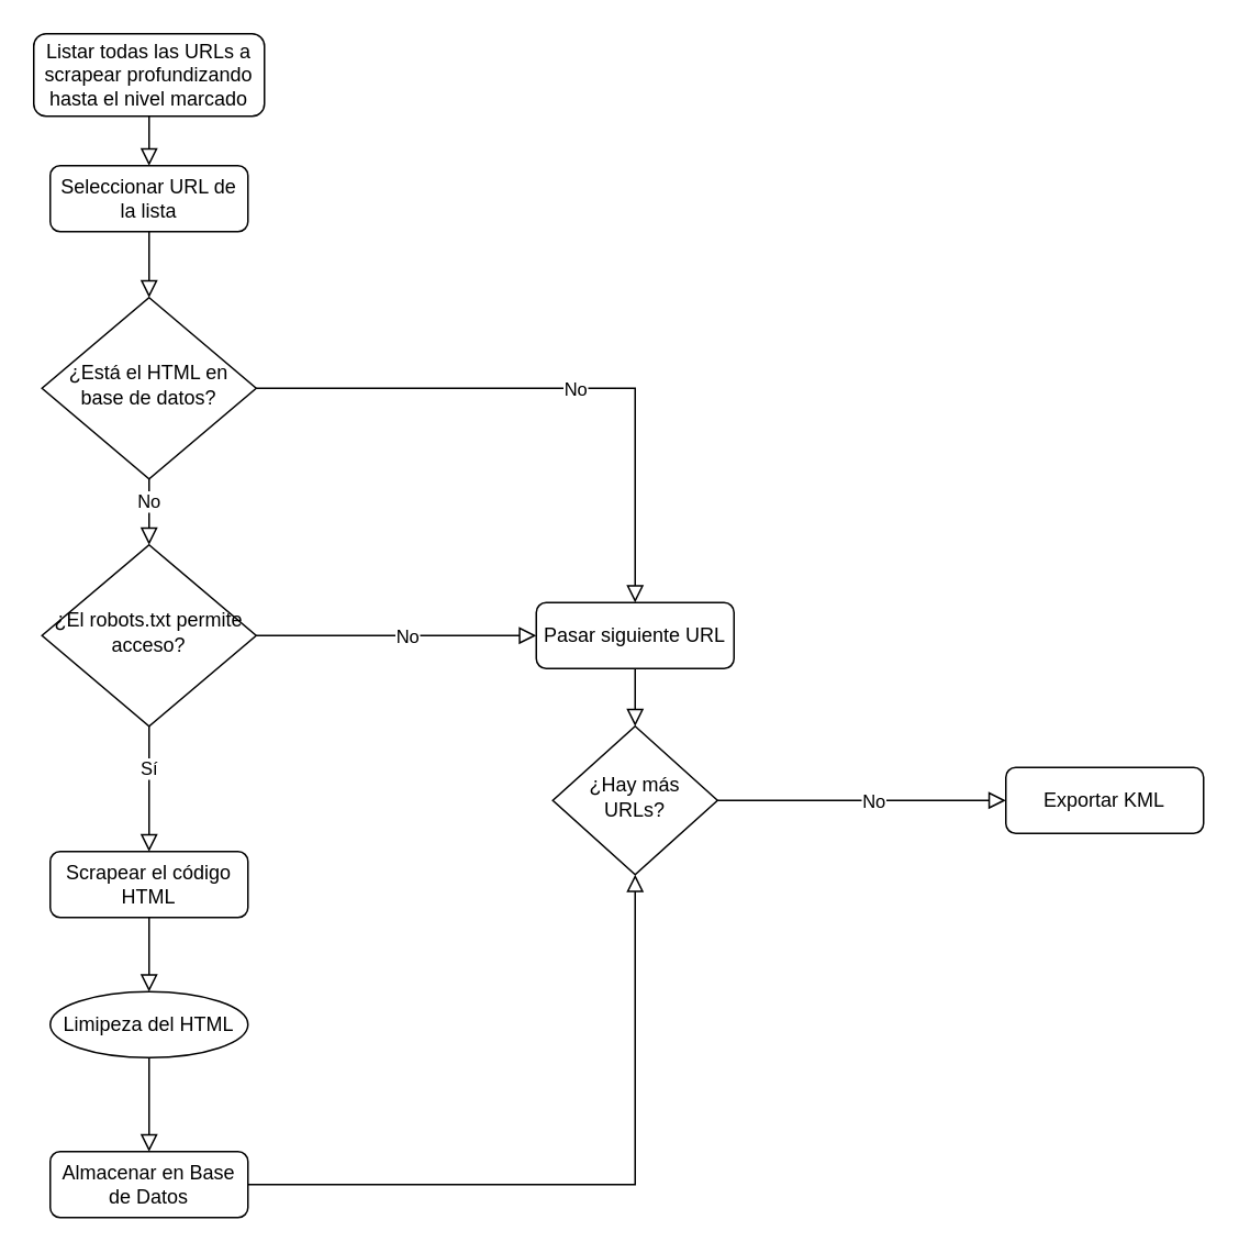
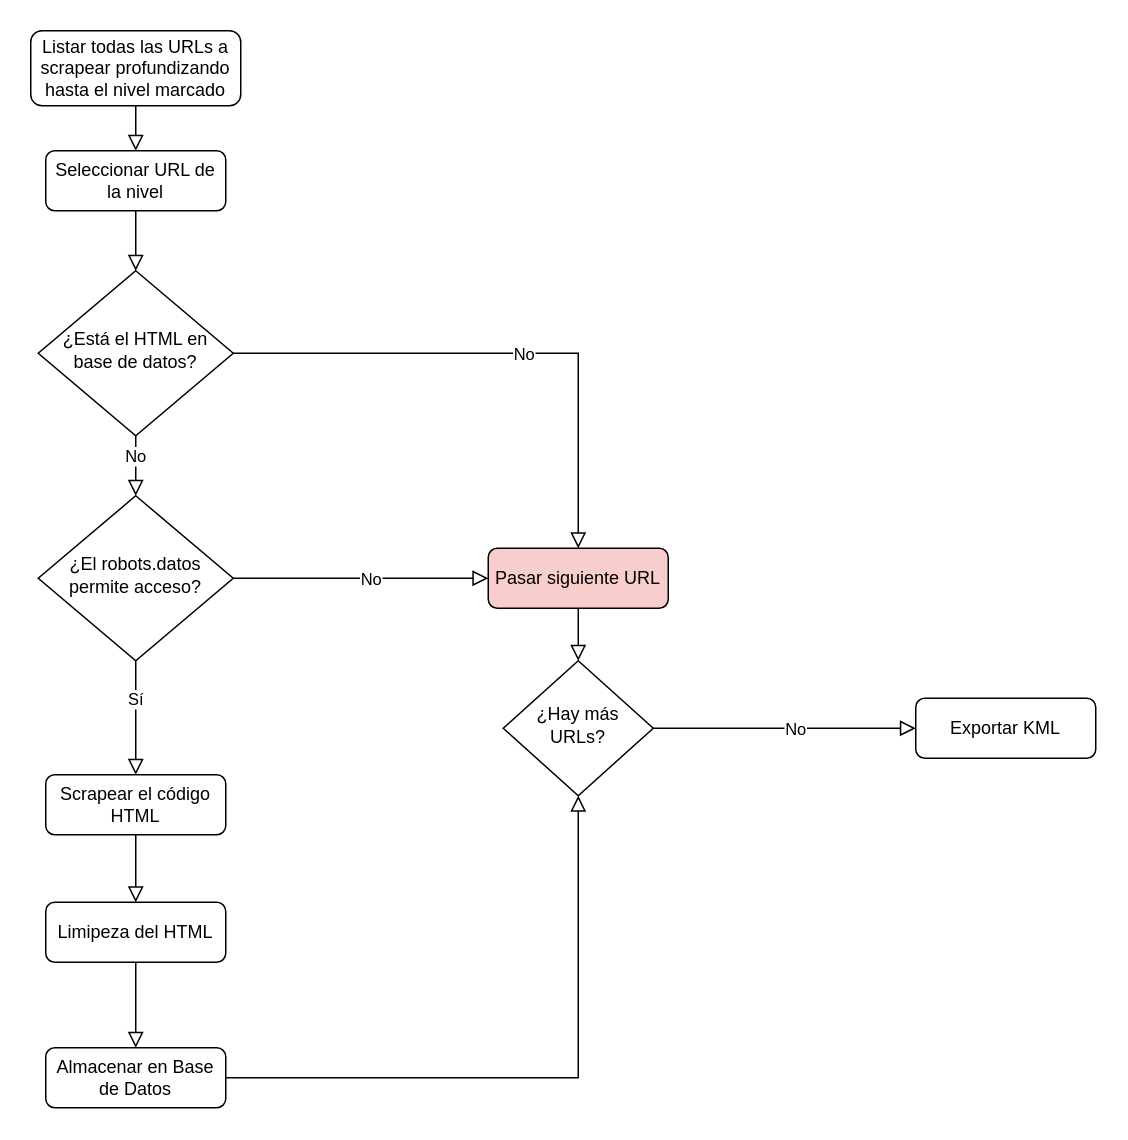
  <mxCell id="0" />
  <mxCell id="1" parent="0" />
  <mxCell id="2" value="" style="rounded=0;html=1;jettySize=auto;orthogonalLoop=1;fontSize=11;endArrow=block;endFill=0;endSize=8;strokeWidth=1;shadow=0;labelBackgroundColor=none;edgeStyle=orthogonalEdgeStyle;entryX=0.5;entryY=0;entryDx=0;entryDy=0;" edge="1" parent="1" source="3" target="19"><mxGeometry relative="1" as="geometry"><mxPoint x="90" y="90" as="targetPoint" /></mxGeometry></mxCell>
  <mxCell id="3" value="Listar todas las URLs a scrapear profundizando hasta el nivel marcado" style="rounded=1;whiteSpace=wrap;html=1;fontSize=12;glass=0;strokeWidth=1;shadow=0;direction=east;" vertex="1" parent="1"><mxGeometry x="20" y="20" width="140" height="50" as="geometry" /></mxCell>
- <mxCell id="4" value="Limipeza del HTML" style="ellipse;whiteSpace=wrap;html=1;fontSize=12;glass=0;strokeWidth=1;shadow=0;" vertex="1" parent="1"><mxGeometry x="30" y="601" width="120" height="40" as="geometry" /></mxCell>
+ <mxCell id="4" value="Limipeza del HTML" style="rounded=1;whiteSpace=wrap;html=1;fontSize=12;glass=0;strokeWidth=1;shadow=0;" vertex="1" parent="1"><mxGeometry x="30" y="601" width="120" height="40" as="geometry" /></mxCell>
  <mxCell id="5" value="Scrapear el código HTML" style="rounded=1;whiteSpace=wrap;html=1;fontSize=12;glass=0;strokeWidth=1;shadow=0;" vertex="1" parent="1"><mxGeometry x="30" y="516" width="120" height="40" as="geometry" /></mxCell>
- <mxCell id="6" value="¿El robots.txt permite acceso?" style="rhombus;whiteSpace=wrap;html=1;shadow=0;fontFamily=Helvetica;fontSize=12;align=center;strokeWidth=1;spacing=6;spacingTop=-4;" vertex="1" parent="1"><mxGeometry x="25" y="330" width="130" height="110" as="geometry" /></mxCell>
+ <mxCell id="6" value="¿El robots.datos permite acceso?" style="rhombus;whiteSpace=wrap;html=1;shadow=0;fontFamily=Helvetica;fontSize=12;align=center;strokeWidth=1;spacing=6;spacingTop=-4;" vertex="1" parent="1"><mxGeometry x="25" y="330" width="130" height="110" as="geometry" /></mxCell>
  <mxCell id="7" value="" style="rounded=0;html=1;jettySize=auto;orthogonalLoop=1;fontSize=11;endArrow=block;endFill=0;endSize=8;strokeWidth=1;shadow=0;labelBackgroundColor=none;edgeStyle=orthogonalEdgeStyle;exitX=0.5;exitY=1;exitDx=0;exitDy=0;entryX=0.5;entryY=0;entryDx=0;entryDy=0;" edge="1" parent="1" source="6" target="5"><mxGeometry relative="1" as="geometry"><mxPoint x="515" y="420" as="sourcePoint" /><mxPoint x="80" y="490" as="targetPoint" /><Array as="points" /></mxGeometry></mxCell>
  <mxCell id="8" value="Sí" style="edgeLabel;html=1;align=center;verticalAlign=middle;resizable=0;points=[];" vertex="1" connectable="0" parent="7"><mxGeometry x="-0.33" y="-1" relative="1" as="geometry"><mxPoint as="offset" /></mxGeometry></mxCell>
  <mxCell id="9" value="" style="rounded=0;html=1;jettySize=auto;orthogonalLoop=1;fontSize=11;endArrow=block;endFill=0;endSize=8;strokeWidth=1;shadow=0;labelBackgroundColor=none;edgeStyle=orthogonalEdgeStyle;exitX=1;exitY=0.5;exitDx=0;exitDy=0;entryX=0;entryY=0.5;entryDx=0;entryDy=0;" edge="1" parent="1" source="6" target="11"><mxGeometry relative="1" as="geometry"><mxPoint x="225" y="260" as="sourcePoint" /><mxPoint x="225" y="240" as="targetPoint" /><Array as="points" /></mxGeometry></mxCell>
  <mxCell id="10" value="No" style="edgeLabel;html=1;align=center;verticalAlign=middle;resizable=0;points=[];" vertex="1" connectable="0" parent="9"><mxGeometry x="0.073" relative="1" as="geometry"><mxPoint as="offset" /></mxGeometry></mxCell>
- <mxCell id="11" value="Pasar siguiente URL" style="rounded=1;whiteSpace=wrap;html=1;fontSize=12;glass=0;strokeWidth=1;shadow=0;" vertex="1" parent="1"><mxGeometry x="325" y="365" width="120" height="40" as="geometry" /></mxCell>
+ <mxCell id="11" value="Pasar siguiente URL" style="rounded=1;whiteSpace=wrap;html=1;fontSize=12;glass=0;strokeWidth=1;shadow=0;fillColor=#f8cecc;" vertex="1" parent="1"><mxGeometry x="325" y="365" width="120" height="40" as="geometry" /></mxCell>
  <mxCell id="12" value="¿Hay más &lt;br&gt;URLs?" style="rhombus;whiteSpace=wrap;html=1;shadow=0;fontFamily=Helvetica;fontSize=12;align=center;strokeWidth=1;spacing=6;spacingTop=-4;" vertex="1" parent="1"><mxGeometry x="335" y="440" width="100" height="90" as="geometry" /></mxCell>
  <mxCell id="13" value="" style="rounded=0;html=1;jettySize=auto;orthogonalLoop=1;fontSize=11;endArrow=block;endFill=0;endSize=8;strokeWidth=1;shadow=0;labelBackgroundColor=none;edgeStyle=orthogonalEdgeStyle;exitX=0.5;exitY=1;exitDx=0;exitDy=0;entryX=0.5;entryY=0;entryDx=0;entryDy=0;" edge="1" parent="1" source="11" target="12"><mxGeometry relative="1" as="geometry"><mxPoint x="215" y="190" as="sourcePoint" /><mxPoint x="215" y="230" as="targetPoint" /></mxGeometry></mxCell>
  <mxCell id="14" value="" style="rounded=0;html=1;jettySize=auto;orthogonalLoop=1;fontSize=11;endArrow=block;endFill=0;endSize=8;strokeWidth=1;shadow=0;labelBackgroundColor=none;edgeStyle=orthogonalEdgeStyle;exitX=0.5;exitY=1;exitDx=0;exitDy=0;entryX=0.5;entryY=0;entryDx=0;entryDy=0;" edge="1" parent="1" source="5" target="4"><mxGeometry relative="1" as="geometry"><mxPoint x="540" y="571" as="sourcePoint" /><mxPoint x="540" y="611" as="targetPoint" /></mxGeometry></mxCell>
  <mxCell id="15" value="" style="rounded=0;html=1;jettySize=auto;orthogonalLoop=1;fontSize=11;endArrow=block;endFill=0;endSize=8;strokeWidth=1;shadow=0;labelBackgroundColor=none;edgeStyle=orthogonalEdgeStyle;exitX=1;exitY=0.5;exitDx=0;exitDy=0;entryX=0.5;entryY=1;entryDx=0;entryDy=0;" edge="1" parent="1" source="21" target="12"><mxGeometry relative="1" as="geometry"><mxPoint x="615" y="510" as="sourcePoint" /><mxPoint x="615" y="580" as="targetPoint" /></mxGeometry></mxCell>
  <mxCell id="16" value="" style="rounded=0;html=1;jettySize=auto;orthogonalLoop=1;fontSize=11;endArrow=block;endFill=0;endSize=8;strokeWidth=1;shadow=0;labelBackgroundColor=none;edgeStyle=orthogonalEdgeStyle;exitX=1;exitY=0.5;exitDx=0;exitDy=0;entryX=0;entryY=0.5;entryDx=0;entryDy=0;" edge="1" parent="1" source="12" target="18"><mxGeometry relative="1" as="geometry"><mxPoint x="675" y="475" as="sourcePoint" /><mxPoint x="815" y="470" as="targetPoint" /><Array as="points" /></mxGeometry></mxCell>
  <mxCell id="17" value="No" style="edgeLabel;html=1;align=center;verticalAlign=middle;resizable=0;points=[];" vertex="1" connectable="0" parent="16"><mxGeometry x="0.073" relative="1" as="geometry"><mxPoint as="offset" /></mxGeometry></mxCell>
  <mxCell id="18" value="Exportar KML" style="rounded=1;whiteSpace=wrap;html=1;fontSize=12;glass=0;strokeWidth=1;shadow=0;" vertex="1" parent="1"><mxGeometry x="610" y="465" width="120" height="40" as="geometry" /></mxCell>
- <mxCell id="19" value="Seleccionar URL de la lista" style="rounded=1;whiteSpace=wrap;html=1;fontSize=12;glass=0;strokeWidth=1;shadow=0;" vertex="1" parent="1"><mxGeometry x="30" y="100" width="120" height="40" as="geometry" /></mxCell>
+ <mxCell id="19" value="Seleccionar URL de la nivel" style="rounded=1;whiteSpace=wrap;html=1;fontSize=12;glass=0;strokeWidth=1;shadow=0;" vertex="1" parent="1"><mxGeometry x="30" y="100" width="120" height="40" as="geometry" /></mxCell>
  <mxCell id="20" value="" style="rounded=0;html=1;jettySize=auto;orthogonalLoop=1;fontSize=11;endArrow=block;endFill=0;endSize=8;strokeWidth=1;shadow=0;labelBackgroundColor=none;edgeStyle=orthogonalEdgeStyle;exitX=0.5;exitY=1;exitDx=0;exitDy=0;entryX=0.5;entryY=0;entryDx=0;entryDy=0;" edge="1" parent="1" source="19" target="23"><mxGeometry relative="1" as="geometry"><mxPoint x="90" y="180" as="targetPoint" /><mxPoint x="89.5" y="150" as="sourcePoint" /></mxGeometry></mxCell>
  <mxCell id="21" value="Almacenar en Base de Datos" style="rounded=1;whiteSpace=wrap;html=1;fontSize=12;glass=0;strokeWidth=1;shadow=0;" vertex="1" parent="1"><mxGeometry x="30" y="698" width="120" height="40" as="geometry" /></mxCell>
  <mxCell id="22" value="" style="rounded=0;html=1;jettySize=auto;orthogonalLoop=1;fontSize=11;endArrow=block;endFill=0;endSize=8;strokeWidth=1;shadow=0;labelBackgroundColor=none;edgeStyle=orthogonalEdgeStyle;entryX=0.5;entryY=0;entryDx=0;entryDy=0;exitX=0.5;exitY=1;exitDx=0;exitDy=0;" edge="1" parent="1" target="21" source="4"><mxGeometry relative="1" as="geometry"><mxPoint x="90" y="653" as="sourcePoint" /><mxPoint x="540" y="708" as="targetPoint" /></mxGeometry></mxCell>
  <mxCell id="23" value="¿Está el HTML en base de datos?" style="rhombus;whiteSpace=wrap;html=1;shadow=0;fontFamily=Helvetica;fontSize=12;align=center;strokeWidth=1;spacing=6;spacingTop=-4;" vertex="1" parent="1"><mxGeometry x="25" y="180" width="130" height="110" as="geometry" /></mxCell>
  <mxCell id="24" value="" style="rounded=0;html=1;jettySize=auto;orthogonalLoop=1;fontSize=11;endArrow=block;endFill=0;endSize=8;strokeWidth=1;shadow=0;labelBackgroundColor=none;edgeStyle=orthogonalEdgeStyle;exitX=0.5;exitY=1;exitDx=0;exitDy=0;entryX=0.5;entryY=0;entryDx=0;entryDy=0;" edge="1" parent="1" source="23" target="6"><mxGeometry relative="1" as="geometry"><mxPoint x="160" y="290" as="sourcePoint" /><mxPoint x="160" y="366" as="targetPoint" /><Array as="points" /></mxGeometry></mxCell>
  <mxCell id="25" value="No" style="edgeLabel;html=1;align=center;verticalAlign=middle;resizable=0;points=[];" vertex="1" connectable="0" parent="24"><mxGeometry x="-0.33" y="-1" relative="1" as="geometry"><mxPoint as="offset" /></mxGeometry></mxCell>
  <mxCell id="26" value="" style="rounded=0;html=1;jettySize=auto;orthogonalLoop=1;fontSize=11;endArrow=block;endFill=0;endSize=8;strokeWidth=1;shadow=0;labelBackgroundColor=none;edgeStyle=orthogonalEdgeStyle;exitX=1;exitY=0.5;exitDx=0;exitDy=0;entryX=0.5;entryY=0;entryDx=0;entryDy=0;" edge="1" parent="1" source="23" target="11"><mxGeometry relative="1" as="geometry"><mxPoint x="220" y="270" as="sourcePoint" /><mxPoint x="390" y="270" as="targetPoint" /><Array as="points" /></mxGeometry></mxCell>
  <mxCell id="27" value="No" style="edgeLabel;html=1;align=center;verticalAlign=middle;resizable=0;points=[];" vertex="1" connectable="0" parent="26"><mxGeometry x="0.073" relative="1" as="geometry"><mxPoint as="offset" /></mxGeometry></mxCell>
